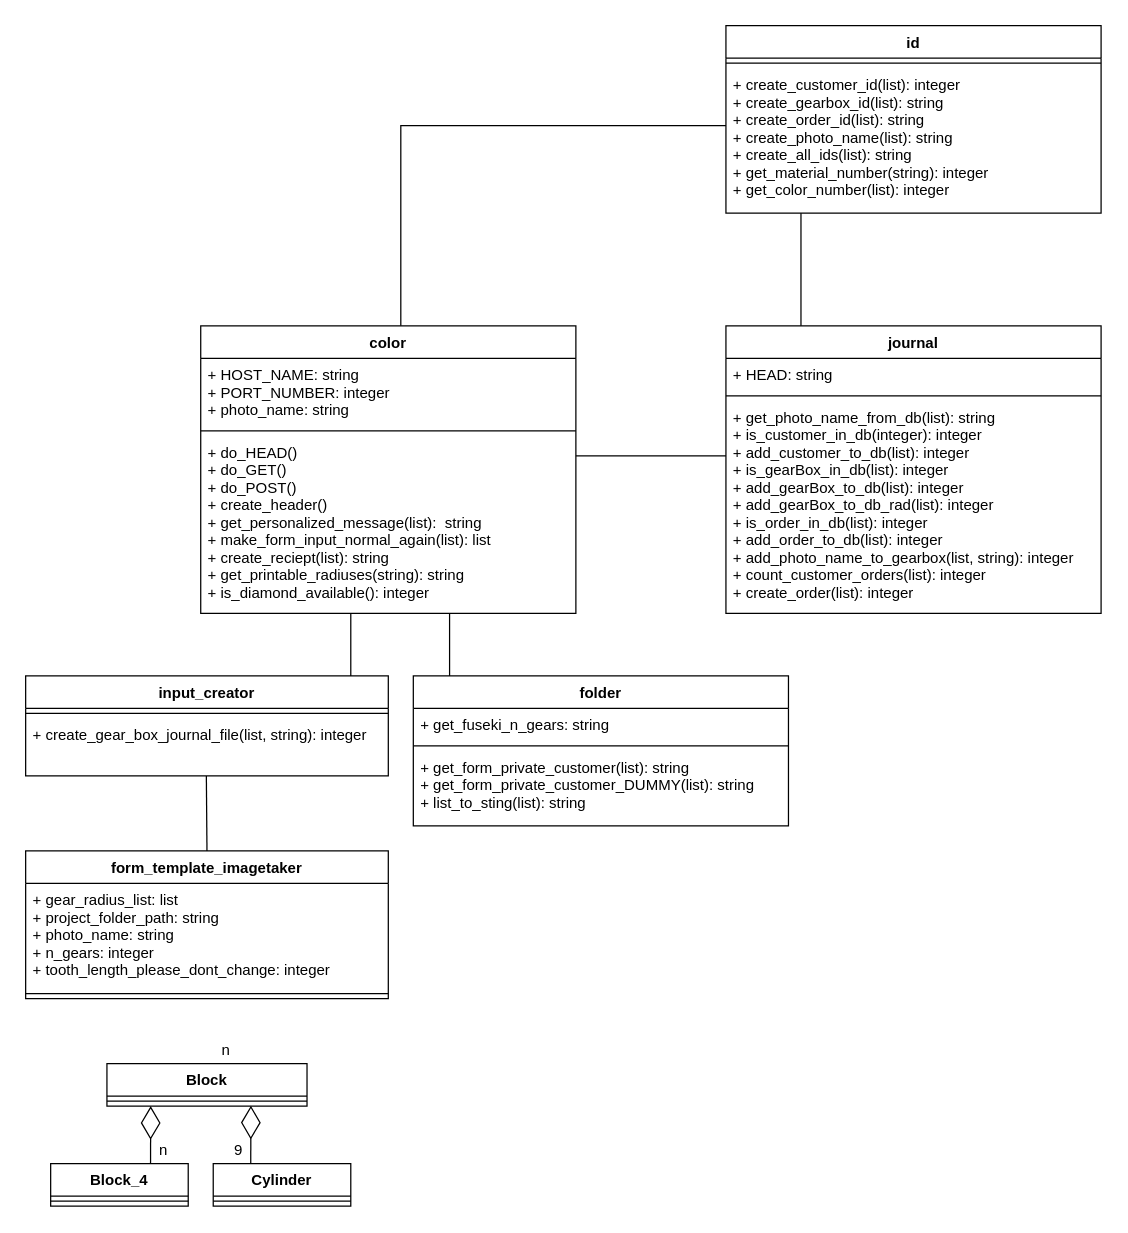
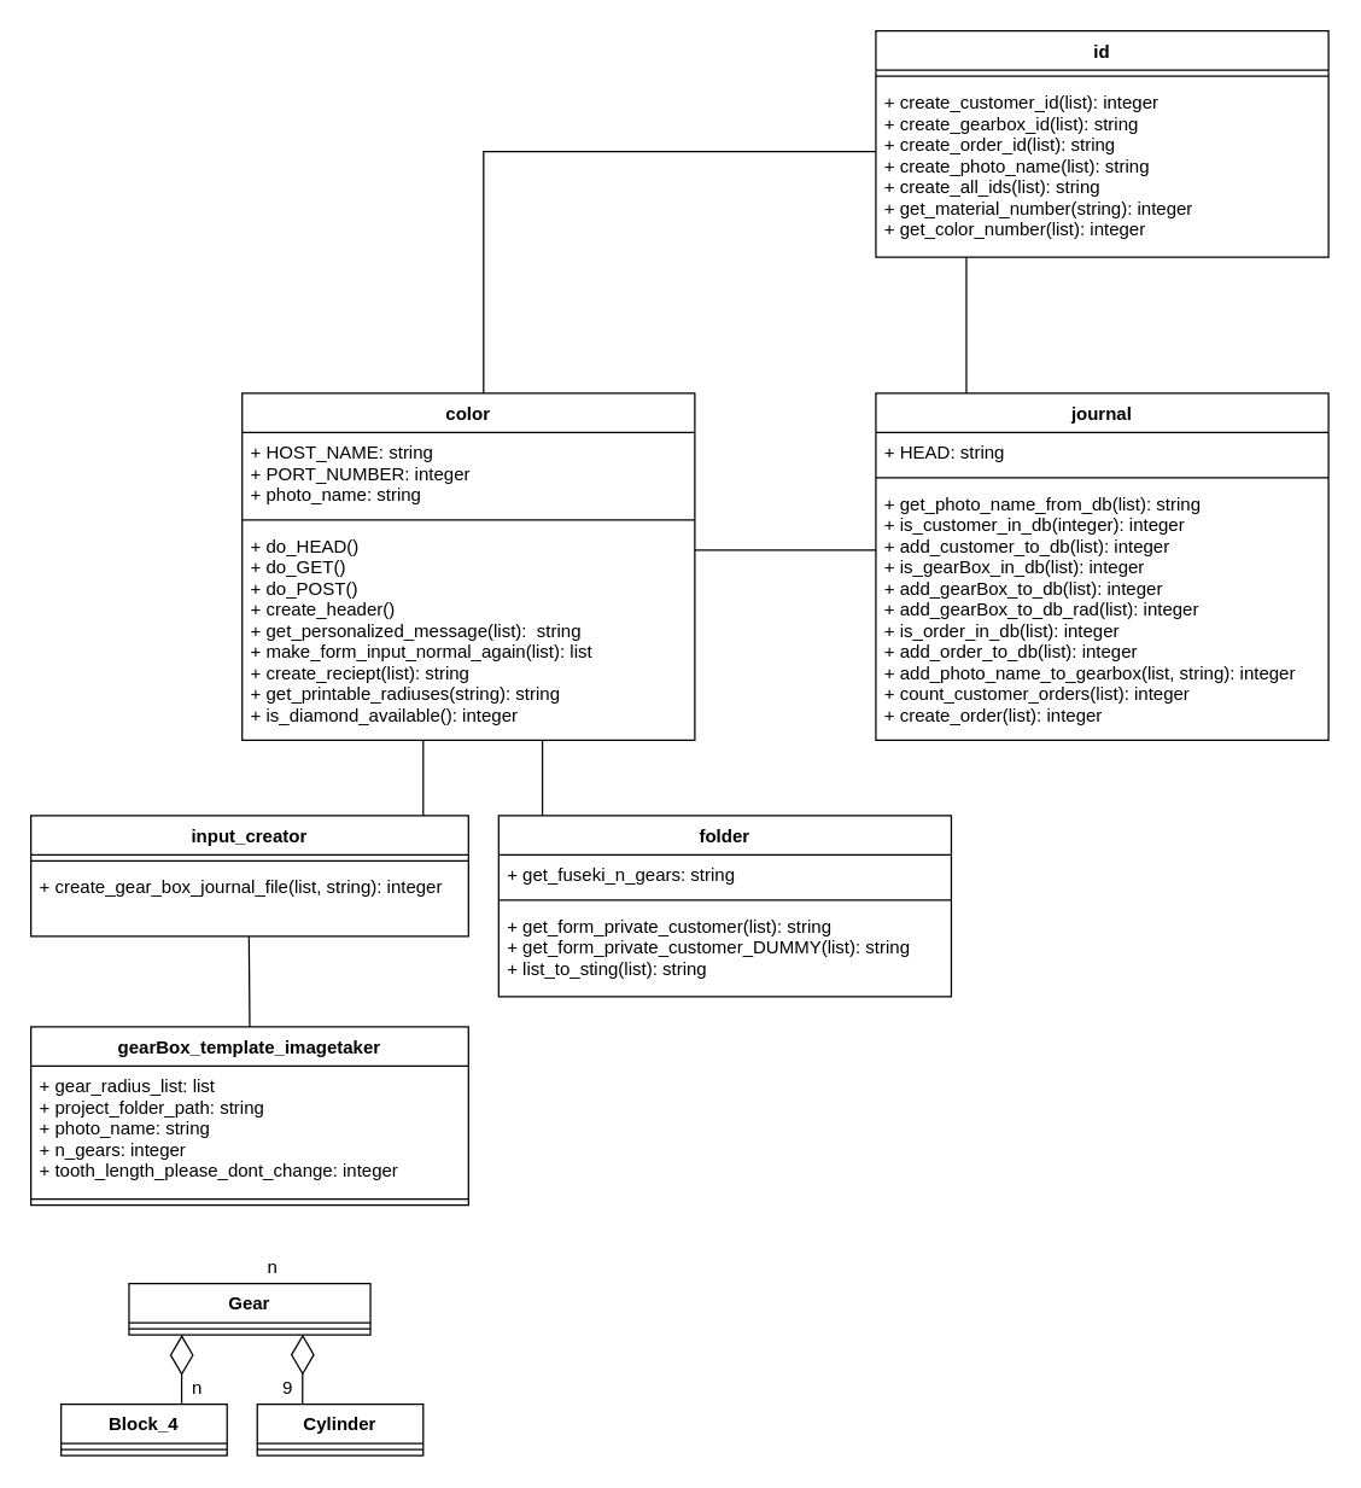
  <mxCell id="0" />
  <mxCell id="1" parent="0" />
  <mxCell id="2" value="id" style="swimlane;fontStyle=1;align=center;verticalAlign=top;childLayout=stackLayout;horizontal=1;startSize=26;horizontalStack=0;resizeParent=1;resizeParentMax=0;resizeLast=0;collapsible=1;marginBottom=0;" parent="1" vertex="1"><mxGeometry x="580" y="20" width="300" height="150" as="geometry" /></mxCell>
  <mxCell id="3" value="" style="line;strokeWidth=1;fillColor=none;align=left;verticalAlign=middle;spacingTop=-1;spacingLeft=3;spacingRight=3;rotatable=0;labelPosition=right;points=[];portConstraint=eastwest;" parent="2" vertex="1"><mxGeometry y="26" width="300" height="8" as="geometry" /></mxCell>
  <mxCell id="4" value="+ create_customer_id(list): integer&#10;+ create_gearbox_id(list): string&#10;+ create_order_id(list): string&#10;+ create_photo_name(list): string&#10;+ create_all_ids(list): string&#10;+ get_material_number(string): integer&#10;+ get_color_number(list): integer" style="text;strokeColor=none;fillColor=none;align=left;verticalAlign=top;spacingLeft=4;spacingRight=4;overflow=hidden;rotatable=0;points=[[0,0.5],[1,0.5]];portConstraint=eastwest;" parent="2" vertex="1"><mxGeometry y="34" width="300" height="116" as="geometry" /></mxCell>
  <mxCell id="5" value="color" style="swimlane;fontStyle=1;align=center;verticalAlign=top;childLayout=stackLayout;horizontal=1;startSize=26;horizontalStack=0;resizeParent=1;resizeParentMax=0;resizeLast=0;collapsible=1;marginBottom=0;" parent="1" vertex="1"><mxGeometry x="160" y="260" width="300" height="230" as="geometry" /></mxCell>
  <mxCell id="6" value="+ HOST_NAME: string&#10;+ PORT_NUMBER: integer&#10;+ photo_name: string&#10;" style="text;strokeColor=none;fillColor=none;align=left;verticalAlign=top;spacingLeft=4;spacingRight=4;overflow=hidden;rotatable=0;points=[[0,0.5],[1,0.5]];portConstraint=eastwest;" parent="5" vertex="1"><mxGeometry y="26" width="300" height="54" as="geometry" /></mxCell>
  <mxCell id="7" value="" style="line;strokeWidth=1;fillColor=none;align=left;verticalAlign=middle;spacingTop=-1;spacingLeft=3;spacingRight=3;rotatable=0;labelPosition=right;points=[];portConstraint=eastwest;" parent="5" vertex="1"><mxGeometry y="80" width="300" height="8" as="geometry" /></mxCell>
  <mxCell id="8" value="+ do_HEAD()&#10;+ do_GET()&#10;+ do_POST()&#10;+ create_header()&#10;+ get_personalized_message(list):  string&#10;+ make_form_input_normal_again(list): list&#10;+ create_reciept(list): string&#10;+ get_printable_radiuses(string): string&#10;+ is_diamond_available(): integer&#10;" style="text;strokeColor=none;fillColor=none;align=left;verticalAlign=top;spacingLeft=4;spacingRight=4;overflow=hidden;rotatable=0;points=[[0,0.5],[1,0.5]];portConstraint=eastwest;" parent="5" vertex="1"><mxGeometry y="88" width="300" height="142" as="geometry" /></mxCell>
  <mxCell id="9" value="journal" style="swimlane;fontStyle=1;align=center;verticalAlign=top;childLayout=stackLayout;horizontal=1;startSize=26;horizontalStack=0;resizeParent=1;resizeParentMax=0;resizeLast=0;collapsible=1;marginBottom=0;" parent="1" vertex="1"><mxGeometry x="580" y="260" width="300" height="230" as="geometry" /></mxCell>
  <mxCell id="10" value="+ HEAD: string" style="text;strokeColor=none;fillColor=none;align=left;verticalAlign=top;spacingLeft=4;spacingRight=4;overflow=hidden;rotatable=0;points=[[0,0.5],[1,0.5]];portConstraint=eastwest;" parent="9" vertex="1"><mxGeometry y="26" width="300" height="26" as="geometry" /></mxCell>
  <mxCell id="11" value="" style="line;strokeWidth=1;fillColor=none;align=left;verticalAlign=middle;spacingTop=-1;spacingLeft=3;spacingRight=3;rotatable=0;labelPosition=right;points=[];portConstraint=eastwest;" parent="9" vertex="1"><mxGeometry y="52" width="300" height="8" as="geometry" /></mxCell>
  <mxCell id="12" value="+ get_photo_name_from_db(list): string&#10;+ is_customer_in_db(integer): integer&#10;+ add_customer_to_db(list): integer&#10;+ is_gearBox_in_db(list): integer&#10;+ add_gearBox_to_db(list): integer&#10;+ add_gearBox_to_db_rad(list): integer&#10;+ is_order_in_db(list): integer&#10;+ add_order_to_db(list): integer&#10;+ add_photo_name_to_gearbox(list, string): integer&#10;+ count_customer_orders(list): integer&#10;+ create_order(list): integer" style="text;strokeColor=none;fillColor=none;align=left;verticalAlign=top;spacingLeft=4;spacingRight=4;overflow=hidden;rotatable=0;points=[[0,0.5],[1,0.5]];portConstraint=eastwest;" parent="9" vertex="1"><mxGeometry y="60" width="300" height="170" as="geometry" /></mxCell>
  <mxCell id="13" value="input_creator" style="swimlane;fontStyle=1;align=center;verticalAlign=top;childLayout=stackLayout;horizontal=1;startSize=26;horizontalStack=0;resizeParent=1;resizeParentMax=0;resizeLast=0;collapsible=1;marginBottom=0;" parent="1" vertex="1"><mxGeometry x="20" y="540" width="290" height="80" as="geometry" /></mxCell>
  <mxCell id="14" value="" style="line;strokeWidth=1;fillColor=none;align=left;verticalAlign=middle;spacingTop=-1;spacingLeft=3;spacingRight=3;rotatable=0;labelPosition=right;points=[];portConstraint=eastwest;" parent="13" vertex="1"><mxGeometry y="26" width="290" height="8" as="geometry" /></mxCell>
  <mxCell id="15" value="+ create_gear_box_journal_file(list, string): integer" style="text;strokeColor=none;fillColor=none;align=left;verticalAlign=top;spacingLeft=4;spacingRight=4;overflow=hidden;rotatable=0;points=[[0,0.5],[1,0.5]];portConstraint=eastwest;" parent="13" vertex="1"><mxGeometry y="34" width="290" height="46" as="geometry" /></mxCell>
  <mxCell id="16" value="" style="line;strokeWidth=1;fillColor=none;align=left;verticalAlign=middle;spacingTop=-1;spacingLeft=3;spacingRight=3;rotatable=0;labelPosition=right;points=[];portConstraint=eastwest;" vertex="1" parent="1"><mxGeometry x="460" y="360" width="120" height="8" as="geometry" /></mxCell>
  <mxCell id="17" value="" style="line;strokeWidth=1;fillColor=none;align=left;verticalAlign=middle;spacingTop=-1;spacingLeft=3;spacingRight=3;rotatable=0;labelPosition=right;points=[];portConstraint=eastwest;" vertex="1" parent="1"><mxGeometry x="360" y="500" height="60" as="geometry" /></mxCell>
  <mxCell id="18" value="" style="endArrow=none;html=1;edgeStyle=orthogonalEdgeStyle;rounded=0;" edge="1" parent="1"><mxGeometry relative="1" as="geometry"><mxPoint x="640" y="260" as="sourcePoint" /><mxPoint x="640" y="170" as="targetPoint" /><Array as="points"><mxPoint x="640" y="260" /><mxPoint x="640" y="170" /></Array></mxGeometry></mxCell>
  <mxCell id="19" value="" style="endArrow=none;html=1;edgeStyle=orthogonalEdgeStyle;rounded=0;" edge="1" parent="1" target="4"><mxGeometry relative="1" as="geometry"><mxPoint x="320" y="260" as="sourcePoint" /><mxPoint x="320" y="100" as="targetPoint" /><Array as="points"><mxPoint x="320" y="100" /></Array></mxGeometry></mxCell>
  <mxCell id="20" value="folder" style="swimlane;fontStyle=1;align=center;verticalAlign=top;childLayout=stackLayout;horizontal=1;startSize=26;horizontalStack=0;resizeParent=1;resizeParentMax=0;resizeLast=0;collapsible=1;marginBottom=0;" vertex="1" parent="1"><mxGeometry x="330" y="540" width="300" height="120" as="geometry" /></mxCell>
  <mxCell id="21" value="+ get_fuseki_n_gears: string" style="text;strokeColor=none;fillColor=none;align=left;verticalAlign=top;spacingLeft=4;spacingRight=4;overflow=hidden;rotatable=0;points=[[0,0.5],[1,0.5]];portConstraint=eastwest;" vertex="1" parent="20"><mxGeometry y="26" width="300" height="26" as="geometry" /></mxCell>
  <mxCell id="22" value="" style="line;strokeWidth=1;fillColor=none;align=left;verticalAlign=middle;spacingTop=-1;spacingLeft=3;spacingRight=3;rotatable=0;labelPosition=right;points=[];portConstraint=eastwest;" vertex="1" parent="20"><mxGeometry y="52" width="300" height="8" as="geometry" /></mxCell>
  <mxCell id="23" value="+ get_form_private_customer(list): string&#10;+ get_form_private_customer_DUMMY(list): string&#10;+ list_to_sting(list): string" style="text;strokeColor=none;fillColor=none;align=left;verticalAlign=top;spacingLeft=4;spacingRight=4;overflow=hidden;rotatable=0;points=[[0,0.5],[1,0.5]];portConstraint=eastwest;" vertex="1" parent="20"><mxGeometry y="60" width="300" height="60" as="geometry" /></mxCell>
  <mxCell id="24" value="" style="endArrow=none;html=1;edgeStyle=orthogonalEdgeStyle;rounded=0;" edge="1" parent="1"><mxGeometry relative="1" as="geometry"><mxPoint x="359" y="490" as="sourcePoint" /><mxPoint x="359" y="540" as="targetPoint" /></mxGeometry></mxCell>
  <mxCell id="25" value="" style="endArrow=none;html=1;edgeStyle=orthogonalEdgeStyle;rounded=0;" edge="1" parent="1"><mxGeometry relative="1" as="geometry"><mxPoint x="280" y="490" as="sourcePoint" /><mxPoint x="280" y="540" as="targetPoint" /></mxGeometry></mxCell>
- <mxCell id="26" value="form_template_imagetaker" style="swimlane;fontStyle=1;align=center;verticalAlign=top;childLayout=stackLayout;horizontal=1;startSize=26;horizontalStack=0;resizeParent=1;resizeParentMax=0;resizeLast=0;collapsible=1;marginBottom=0;" vertex="1" parent="1"><mxGeometry x="20" y="680" width="290" height="118" as="geometry" /></mxCell>
+ <mxCell id="26" value="gearBox_template_imagetaker" style="swimlane;fontStyle=1;align=center;verticalAlign=top;childLayout=stackLayout;horizontal=1;startSize=26;horizontalStack=0;resizeParent=1;resizeParentMax=0;resizeLast=0;collapsible=1;marginBottom=0;" vertex="1" parent="1"><mxGeometry x="20" y="680" width="290" height="118" as="geometry" /></mxCell>
  <mxCell id="27" value="+ gear_radius_list: list&#10;+ project_folder_path: string&#10;+ photo_name: string&#10;+ n_gears: integer&#10;+ tooth_length_please_dont_change: integer" style="text;strokeColor=none;fillColor=none;align=left;verticalAlign=top;spacingLeft=4;spacingRight=4;overflow=hidden;rotatable=0;points=[[0,0.5],[1,0.5]];portConstraint=eastwest;" vertex="1" parent="26"><mxGeometry y="26" width="290" height="84" as="geometry" /></mxCell>
  <mxCell id="28" value="" style="line;strokeWidth=1;fillColor=none;align=left;verticalAlign=middle;spacingTop=-1;spacingLeft=3;spacingRight=3;rotatable=0;labelPosition=right;points=[];portConstraint=eastwest;" vertex="1" parent="26"><mxGeometry y="110" width="290" height="8" as="geometry" /></mxCell>
  <mxCell id="29" value="" style="endArrow=none;html=1;edgeStyle=orthogonalEdgeStyle;rounded=0;entryX=0.5;entryY=0;entryDx=0;entryDy=0;" edge="1" parent="1" target="26"><mxGeometry relative="1" as="geometry"><mxPoint x="164.5" y="620" as="sourcePoint" /><mxPoint x="164.5" y="670" as="targetPoint" /></mxGeometry></mxCell>
- <mxCell id="30" value="Block" style="swimlane;fontStyle=1;align=center;verticalAlign=top;childLayout=stackLayout;horizontal=1;startSize=26;horizontalStack=0;resizeParent=1;resizeParentMax=0;resizeLast=0;collapsible=1;marginBottom=0;" vertex="1" parent="1"><mxGeometry x="85" y="850" width="160" height="34" as="geometry" /></mxCell>
+ <mxCell id="30" value="Gear" style="swimlane;fontStyle=1;align=center;verticalAlign=top;childLayout=stackLayout;horizontal=1;startSize=26;horizontalStack=0;resizeParent=1;resizeParentMax=0;resizeLast=0;collapsible=1;marginBottom=0;" vertex="1" parent="1"><mxGeometry x="85" y="850" width="160" height="34" as="geometry" /></mxCell>
  <mxCell id="31" value="" style="line;strokeWidth=1;fillColor=none;align=left;verticalAlign=middle;spacingTop=-1;spacingLeft=3;spacingRight=3;rotatable=0;labelPosition=right;points=[];portConstraint=eastwest;" vertex="1" parent="30"><mxGeometry y="26" width="160" height="8" as="geometry" /></mxCell>
  <mxCell id="32" value="n" style="text;html=1;align=center;verticalAlign=middle;resizable=0;points=[];autosize=1;strokeColor=none;fillColor=none;" vertex="1" parent="1"><mxGeometry x="170" y="830" width="20" height="20" as="geometry" /></mxCell>
  <mxCell id="33" value="Block_4" style="swimlane;fontStyle=1;align=center;verticalAlign=top;childLayout=stackLayout;horizontal=1;startSize=26;horizontalStack=0;resizeParent=1;resizeParentMax=0;resizeLast=0;collapsible=1;marginBottom=0;" vertex="1" parent="1"><mxGeometry x="40" y="930" width="110" height="34" as="geometry" /></mxCell>
  <mxCell id="34" value="" style="line;strokeWidth=1;fillColor=none;align=left;verticalAlign=middle;spacingTop=-1;spacingLeft=3;spacingRight=3;rotatable=0;labelPosition=right;points=[];portConstraint=eastwest;" vertex="1" parent="33"><mxGeometry y="26" width="110" height="8" as="geometry" /></mxCell>
  <mxCell id="35" value="Cylinder" style="swimlane;fontStyle=1;align=center;verticalAlign=top;childLayout=stackLayout;horizontal=1;startSize=26;horizontalStack=0;resizeParent=1;resizeParentMax=0;resizeLast=0;collapsible=1;marginBottom=0;" vertex="1" parent="1"><mxGeometry x="170" y="930" width="110" height="34" as="geometry" /></mxCell>
  <mxCell id="36" value="" style="line;strokeWidth=1;fillColor=none;align=left;verticalAlign=middle;spacingTop=-1;spacingLeft=3;spacingRight=3;rotatable=0;labelPosition=right;points=[];portConstraint=eastwest;" vertex="1" parent="35"><mxGeometry y="26" width="110" height="8" as="geometry" /></mxCell>
  <mxCell id="37" value="" style="endArrow=diamondThin;endFill=0;endSize=24;html=1;rounded=0;exitX=0.726;exitY=0.008;exitDx=0;exitDy=0;exitPerimeter=0;" edge="1" parent="1" source="33"><mxGeometry width="160" relative="1" as="geometry"><mxPoint x="119.64" y="923.66" as="sourcePoint" /><mxPoint y="884" as="targetPoint" x="120" /></mxGeometry></mxCell>
  <mxCell id="38" value="n" style="text;html=1;align=center;verticalAlign=middle;resizable=0;points=[];autosize=1;strokeColor=none;fillColor=none;" vertex="1" parent="1"><mxGeometry y="910" width="20" height="20" as="geometry" x="120" /></mxCell>
  <mxCell id="39" value="9" style="text;html=1;align=center;verticalAlign=middle;resizable=0;points=[];autosize=1;strokeColor=none;fillColor=none;" vertex="1" parent="1"><mxGeometry x="180" y="910" width="20" height="20" as="geometry" /></mxCell>
  <mxCell id="40" value="" style="endArrow=diamondThin;endFill=0;endSize=24;html=1;rounded=0;exitX=0.726;exitY=0.008;exitDx=0;exitDy=0;exitPerimeter=0;" edge="1" parent="1"><mxGeometry width="160" relative="1" as="geometry"><mxPoint x="200" y="930.002" as="sourcePoint" /><mxPoint x="200.14" y="883.73" as="targetPoint" /></mxGeometry></mxCell>
